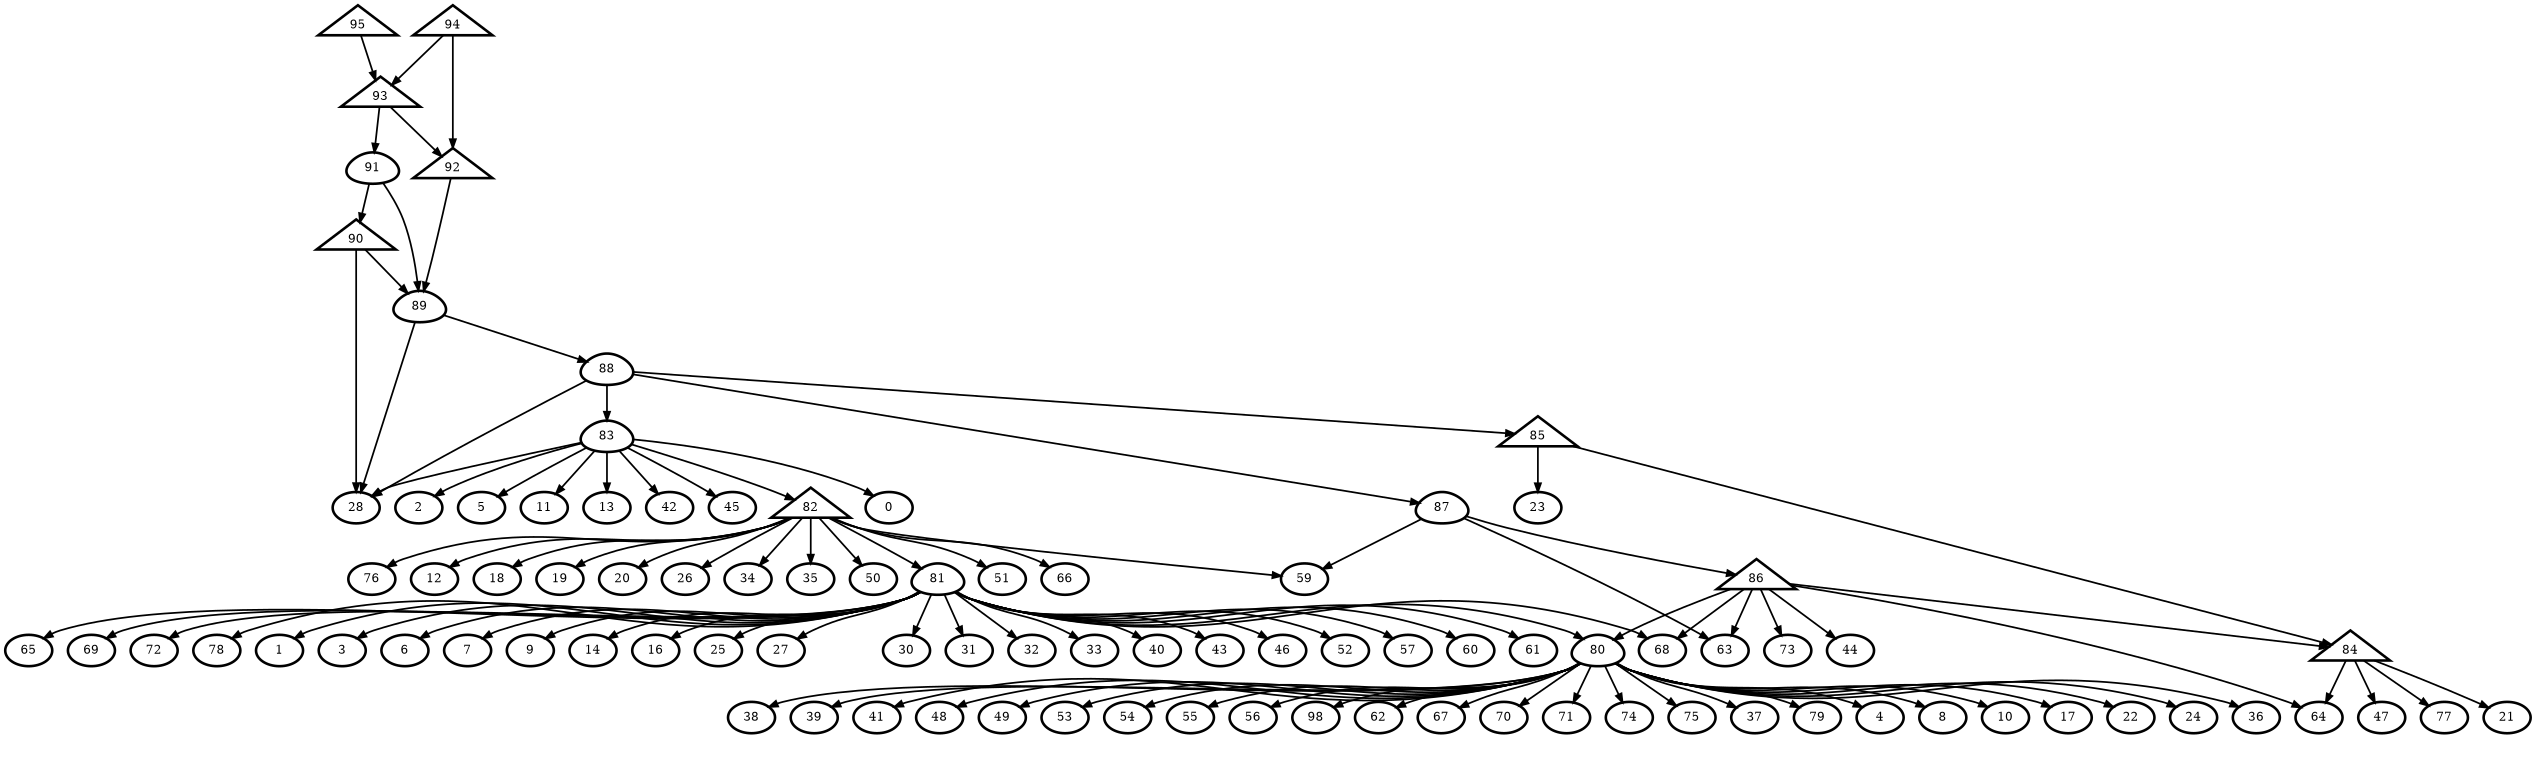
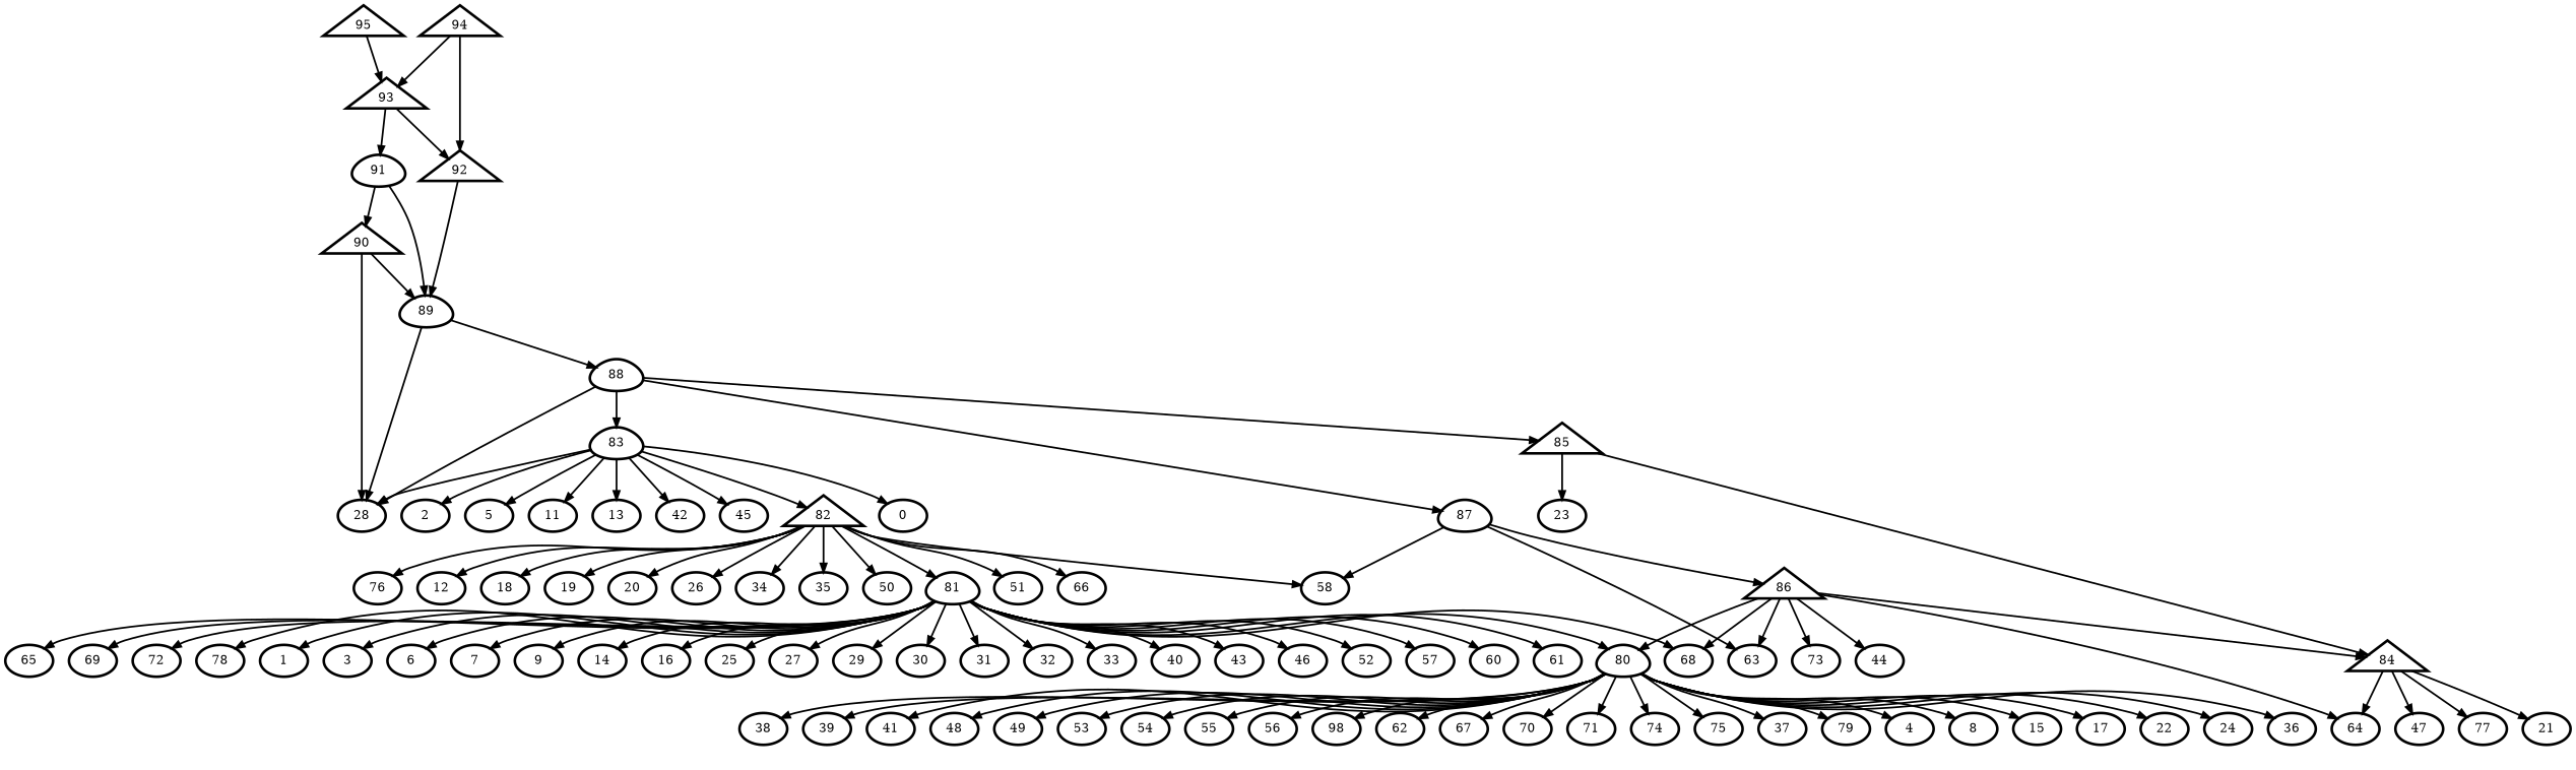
  digraph {
    node [penwidth=3]
    edge [penwidth=2]
    n1 [label=0]
    n2 [label=1]
    n3 [label=2]
    n4 [label=3]
    n5 [label=4]
    n6 [label=5]
    n7 [label=6]
    n8 [label=7]
    n9 [label=8]
    n10 [label=9]
-   n11 [label=10]
+   n11 [label=15]
    n12 [label=11]
    n13 [label=12]
    n14 [label=13]
    n15 [label=14]
    n16 [label=16]
    n17 [label=17]
    n18 [label=18]
    n19 [label=19]
    n20 [label=20]
    n21 [label=21]
    n22 [label=22]
    n23 [label=23]
    n24 [label=24]
    n25 [label=25]
    n26 [label=26]
    n27 [label=27]
    n28 [label=28]
+   n29 [label=29]
    n30 [label=30]
    n31 [label=31]
    n32 [label=32]
    n33 [label=33]
    n34 [label=34]
    n35 [label=35]
    n36 [label=36]
    n37 [label=37]
    n38 [label=38]
    n39 [label=39]
    n40 [label=40]
    n41 [label=41]
    n42 [label=42]
    n43 [label=43]
    n44 [label=44]
    n45 [label=45]
    n46 [label=46]
    n47 [label=47]
    n48 [label=48]
    n49 [label=49]
    n50 [label=50]
    n51 [label=51]
    n52 [label=52]
    n53 [label=53]
    n54 [label=54]
    n55 [label=55]
    n56 [label=56]
    n57 [label=57]
    n58 [label=98]
-   n59 [label=59]
+   n59 [label=58]
    n60 [label=60]
    n61 [label=61]
    n62 [label=62]
    n63 [label=63]
    n64 [label=64]
    n65 [label=65]
    n66 [label=66]
    n67 [label=67]
    n68 [label=68]
    n69 [label=69]
    n70 [label=70]
    n71 [label=71]
    n72 [label=72]
    n73 [label=73]
    n74 [label=74]
    n75 [label=75]
    n76 [label=76]
    n77 [label=77]
    n78 [label=78]
    n79 [label=79]
    n80 [label=80 shape=egg]
    n81 [label=81 shape=egg]
    n82 [label=83 shape=egg]
    n83 [label=82 shape=triangle]
    n84 [label=87 shape=egg]
    n85 [label=86 shape=triangle]
    n86 [label=84 shape=triangle]
    n87 [label=88 shape=egg]
    n88 [label=85 shape=triangle]
    n89 [label=89 shape=egg]
    n90 [label=91 shape=egg]
    n91 [label=90 shape=triangle]
    n92 [label=92 shape=triangle]
    n93 [label=93 shape=triangle]
    n94 [label=94 shape=triangle]
    n95 [label=95 shape=triangle]
    n80 -> n5
    n80 -> n9
    n80 -> n11
    n80 -> n17
    n80 -> n22
    n80 -> n24
    n80 -> n36
    n80 -> n37
    n80 -> n38
    n80 -> n39
    n80 -> n41
    n80 -> n48
    n80 -> n49
    n80 -> n53
    n80 -> n54
    n80 -> n55
    n80 -> n56
    n80 -> n58
    n80 -> n62
    n80 -> n67
    n80 -> n70
    n80 -> n71
    n80 -> n74
    n80 -> n75
    n80 -> n79
    n81 -> n2
    n81 -> n4
    n81 -> n7
    n81 -> n8
    n81 -> n10
    n81 -> n15
    n81 -> n16
    n81 -> n25
    n81 -> n27
+   n81 -> n29
    n81 -> n30
    n81 -> n31
    n81 -> n32
    n81 -> n33
    n81 -> n40
    n81 -> n43
    n81 -> n46
    n81 -> n52
    n81 -> n57
    n81 -> n60
    n81 -> n61
    n81 -> n65
    n81 -> n68
    n81 -> n69
    n81 -> n72
    n81 -> n78
    n81 -> n80
    n82 -> n1
    n82 -> n3
    n82 -> n6
    n82 -> n12
    n82 -> n14
    n82 -> n28
    n82 -> n42
    n82 -> n45
    n82 -> n83
    n83 -> n13
    n83 -> n18
    n83 -> n19
    n83 -> n20
    n83 -> n26
    n83 -> n34
    n83 -> n35
    n83 -> n50
    n83 -> n51
    n83 -> n59
    n83 -> n66
    n83 -> n76
    n83 -> n81
    n84 -> n59
    n84 -> n63
    n84 -> n85
    n85 -> n44
    n85 -> n63
    n85 -> n64
    n85 -> n68
    n85 -> n73
    n85 -> n80
    n85 -> n86
    n86 -> n21
    n86 -> n47
    n86 -> n64
    n86 -> n77
    n87 -> n28
    n87 -> n82
    n87 -> n84
    n87 -> n88
    n88 -> n23
    n88 -> n86
    n89 -> n28
    n89 -> n87
    n90 -> n89
    n90 -> n91
    n91 -> n28
    n91 -> n89
    n92 -> n89
    n93 -> n90
    n93 -> n92
    n94 -> n92
    n94 -> n93
    n95 -> n93
  }
